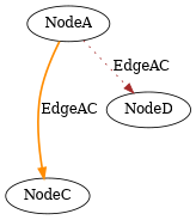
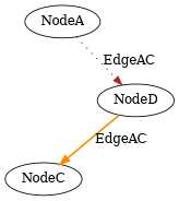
  digraph {
    edge [arrowhead=normal]
    n1 [label=NodeA]
    n2 [label=NodeC]
    n3 [label=NodeD]
-   n1 -> n2 [color=darkorange label=EdgeAC provider=Provider_x ref="Ref X" style=bold]
+   n3 -> n2 [color=darkorange label=EdgeAC provider=Provider_x ref="Ref X" style=bold]
    n1 -> n3 [color=brown label=EdgeAC provider=Provider_y ref="Ref Y" style=dotted]
  }
